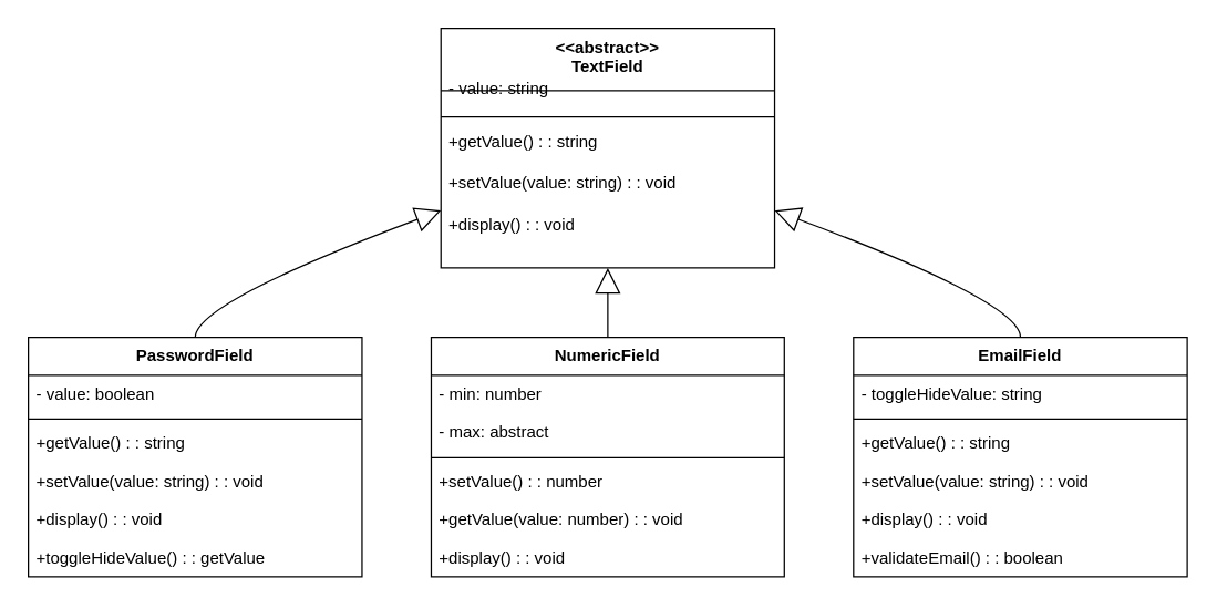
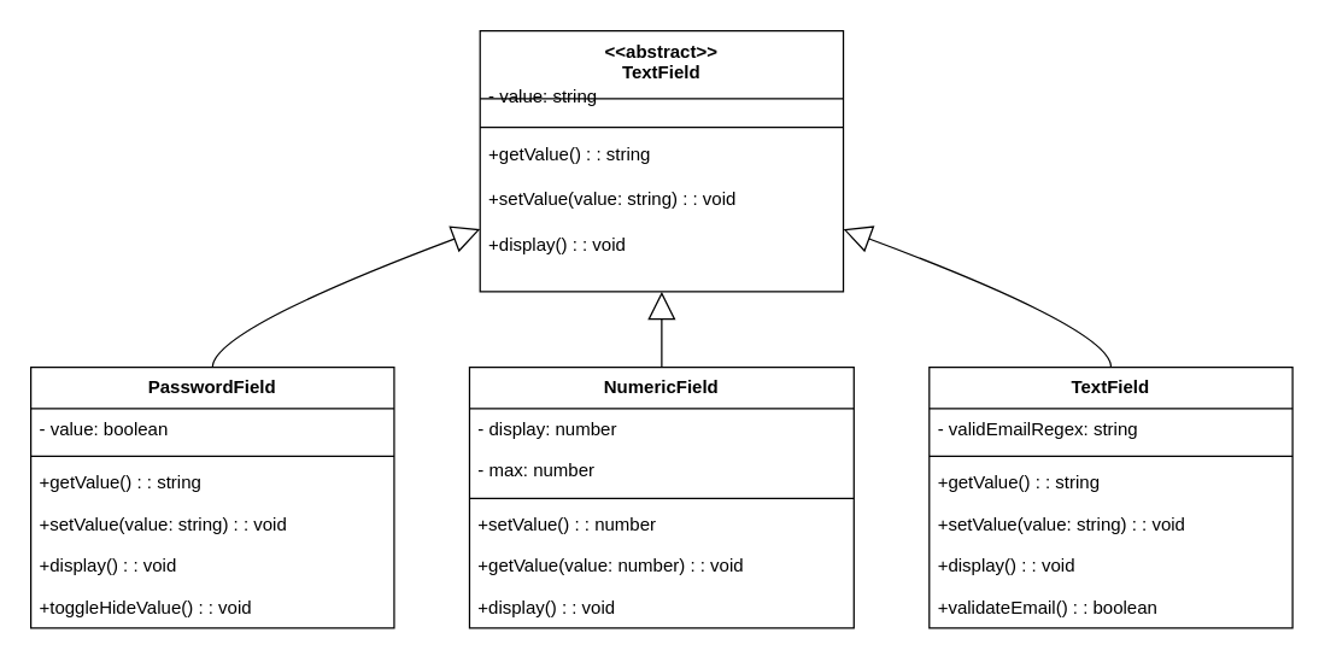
  <mxCell id="0" />
  <mxCell id="1" parent="0" />
  <mxCell id="2" value="&lt;&lt;abstract&gt;&gt;&#10;TextField" style="swimlane;fontStyle=1;align=center;verticalAlign=top;childLayout=stackLayout;horizontal=1;startSize=45;horizontalStack=0;resizeParent=1;resizeParentMax=0;resizeLast=0;collapsible=0;marginBottom=0;" vertex="1" parent="1"><mxGeometry x="318" y="20" width="241" height="173" as="geometry" /></mxCell>
  <mxCell id="3" value="- value: string" style="text;strokeColor=none;fillColor=none;align=left;verticalAlign=top;spacingLeft=4;spacingRight=4;overflow=hidden;rotatable=0;points=[[0,0.5],[1,0.5]];portConstraint=eastwest;" vertex="1" parent="2"><mxGeometry y="30" width="241" height="30" as="geometry" /></mxCell>
  <mxCell id="4" style="line;strokeWidth=1;fillColor=none;align=left;verticalAlign=middle;spacingTop=-1;spacingLeft=3;spacingRight=3;rotatable=0;labelPosition=right;points=[];portConstraint=eastwest;strokeColor=inherit;" vertex="1" parent="2"><mxGeometry y="60" width="241" height="8" as="geometry" /></mxCell>
  <mxCell id="5" value="+getValue() : : string" style="text;strokeColor=none;fillColor=none;align=left;verticalAlign=top;spacingLeft=4;spacingRight=4;overflow=hidden;rotatable=0;points=[[0,0.5],[1,0.5]];portConstraint=eastwest;" vertex="1" parent="2"><mxGeometry y="68" width="241" height="30" as="geometry" /></mxCell>
  <mxCell id="6" value="+setValue(value: string) : : void" style="text;strokeColor=none;fillColor=none;align=left;verticalAlign=top;spacingLeft=4;spacingRight=4;overflow=hidden;rotatable=0;points=[[0,0.5],[1,0.5]];portConstraint=eastwest;" vertex="1" parent="2"><mxGeometry y="98" width="241" height="30" as="geometry" /></mxCell>
  <mxCell id="7" value="+display() : : void" style="text;strokeColor=none;fillColor=none;align=left;verticalAlign=top;spacingLeft=4;spacingRight=4;overflow=hidden;rotatable=0;points=[[0,0.5],[1,0.5]];portConstraint=eastwest;" vertex="1" parent="2"><mxGeometry y="128" width="241" height="30" as="geometry" /></mxCell>
  <mxCell id="8" value="PasswordField" style="swimlane;fontStyle=1;align=center;verticalAlign=top;childLayout=stackLayout;horizontal=1;startSize=27.5;horizontalStack=0;resizeParent=1;resizeParentMax=0;resizeLast=0;collapsible=0;marginBottom=0;" vertex="1" parent="1"><mxGeometry x="20" y="243" width="241" height="173" as="geometry" /></mxCell>
  <mxCell id="9" value="- value: boolean" style="text;strokeColor=none;fillColor=none;align=left;verticalAlign=top;spacingLeft=4;spacingRight=4;overflow=hidden;rotatable=0;points=[[0,0.5],[1,0.5]];portConstraint=eastwest;" vertex="1" parent="8"><mxGeometry y="28" width="241" height="28" as="geometry" /></mxCell>
  <mxCell id="10" style="line;strokeWidth=1;fillColor=none;align=left;verticalAlign=middle;spacingTop=-1;spacingLeft=3;spacingRight=3;rotatable=0;labelPosition=right;points=[];portConstraint=eastwest;strokeColor=inherit;" vertex="1" parent="8"><mxGeometry y="55" width="241" height="8" as="geometry" /></mxCell>
  <mxCell id="11" value="+getValue() : : string" style="text;strokeColor=none;fillColor=none;align=left;verticalAlign=top;spacingLeft=4;spacingRight=4;overflow=hidden;rotatable=0;points=[[0,0.5],[1,0.5]];portConstraint=eastwest;" vertex="1" parent="8"><mxGeometry y="63" width="241" height="28" as="geometry" /></mxCell>
  <mxCell id="12" value="+setValue(value: string) : : void" style="text;strokeColor=none;fillColor=none;align=left;verticalAlign=top;spacingLeft=4;spacingRight=4;overflow=hidden;rotatable=0;points=[[0,0.5],[1,0.5]];portConstraint=eastwest;" vertex="1" parent="8"><mxGeometry y="91" width="241" height="28" as="geometry" /></mxCell>
  <mxCell id="13" value="+display() : : void" style="text;strokeColor=none;fillColor=none;align=left;verticalAlign=top;spacingLeft=4;spacingRight=4;overflow=hidden;rotatable=0;points=[[0,0.5],[1,0.5]];portConstraint=eastwest;" vertex="1" parent="8"><mxGeometry y="118" width="241" height="28" as="geometry" /></mxCell>
- <mxCell id="14" value="+toggleHideValue() : : getValue" style="text;strokeColor=none;fillColor=none;align=left;verticalAlign=top;spacingLeft=4;spacingRight=4;overflow=hidden;rotatable=0;points=[[0,0.5],[1,0.5]];portConstraint=eastwest;" vertex="1" parent="8"><mxGeometry y="146" width="241" height="28" as="geometry" /></mxCell>
+ <mxCell id="14" value="+toggleHideValue() : : void" style="text;strokeColor=none;fillColor=none;align=left;verticalAlign=top;spacingLeft=4;spacingRight=4;overflow=hidden;rotatable=0;points=[[0,0.5],[1,0.5]];portConstraint=eastwest;" vertex="1" parent="8"><mxGeometry y="146" width="241" height="28" as="geometry" /></mxCell>
  <mxCell id="15" value="NumericField" style="swimlane;fontStyle=1;align=center;verticalAlign=top;childLayout=stackLayout;horizontal=1;startSize=27.5;horizontalStack=0;resizeParent=1;resizeParentMax=0;resizeLast=0;collapsible=0;marginBottom=0;" vertex="1" parent="1"><mxGeometry x="311" y="243" width="255" height="173" as="geometry" /></mxCell>
- <mxCell id="16" value="- min: number" style="text;strokeColor=none;fillColor=none;align=left;verticalAlign=top;spacingLeft=4;spacingRight=4;overflow=hidden;rotatable=0;points=[[0,0.5],[1,0.5]];portConstraint=eastwest;" vertex="1" parent="15"><mxGeometry y="28" width="255" height="28" as="geometry" /></mxCell>
- <mxCell id="17" value="- max: abstract" style="text;strokeColor=none;fillColor=none;align=left;verticalAlign=top;spacingLeft=4;spacingRight=4;overflow=hidden;rotatable=0;points=[[0,0.5],[1,0.5]];portConstraint=eastwest;" vertex="1" parent="15"><mxGeometry y="55" width="255" height="28" as="geometry" /></mxCell>
+ <mxCell id="16" value="- display: number" style="text;strokeColor=none;fillColor=none;align=left;verticalAlign=top;spacingLeft=4;spacingRight=4;overflow=hidden;rotatable=0;points=[[0,0.5],[1,0.5]];portConstraint=eastwest;" vertex="1" parent="15"><mxGeometry y="28" width="255" height="28" as="geometry" /></mxCell>
+ <mxCell id="17" value="- max: number" style="text;strokeColor=none;fillColor=none;align=left;verticalAlign=top;spacingLeft=4;spacingRight=4;overflow=hidden;rotatable=0;points=[[0,0.5],[1,0.5]];portConstraint=eastwest;" vertex="1" parent="15"><mxGeometry y="55" width="255" height="28" as="geometry" /></mxCell>
  <mxCell id="18" style="line;strokeWidth=1;fillColor=none;align=left;verticalAlign=middle;spacingTop=-1;spacingLeft=3;spacingRight=3;rotatable=0;labelPosition=right;points=[];portConstraint=eastwest;strokeColor=inherit;" vertex="1" parent="15"><mxGeometry y="83" width="255" height="8" as="geometry" /></mxCell>
  <mxCell id="19" value="+setValue() : : number" style="text;strokeColor=none;fillColor=none;align=left;verticalAlign=top;spacingLeft=4;spacingRight=4;overflow=hidden;rotatable=0;points=[[0,0.5],[1,0.5]];portConstraint=eastwest;" vertex="1" parent="15"><mxGeometry y="91" width="255" height="28" as="geometry" /></mxCell>
  <mxCell id="20" value="+getValue(value: number) : : void" style="text;strokeColor=none;fillColor=none;align=left;verticalAlign=top;spacingLeft=4;spacingRight=4;overflow=hidden;rotatable=0;points=[[0,0.5],[1,0.5]];portConstraint=eastwest;" vertex="1" parent="15"><mxGeometry y="118" width="255" height="28" as="geometry" /></mxCell>
  <mxCell id="21" value="+display() : : void" style="text;strokeColor=none;fillColor=none;align=left;verticalAlign=top;spacingLeft=4;spacingRight=4;overflow=hidden;rotatable=0;points=[[0,0.5],[1,0.5]];portConstraint=eastwest;" vertex="1" parent="15"><mxGeometry y="146" width="255" height="28" as="geometry" /></mxCell>
- <mxCell id="22" value="EmailField" style="swimlane;fontStyle=1;align=center;verticalAlign=top;childLayout=stackLayout;horizontal=1;startSize=27.5;horizontalStack=0;resizeParent=1;resizeParentMax=0;resizeLast=0;collapsible=0;marginBottom=0;" vertex="1" parent="1"><mxGeometry x="616" y="243" width="241" height="173" as="geometry" /></mxCell>
- <mxCell id="23" value="- toggleHideValue: string" style="text;strokeColor=none;fillColor=none;align=left;verticalAlign=top;spacingLeft=4;spacingRight=4;overflow=hidden;rotatable=0;points=[[0,0.5],[1,0.5]];portConstraint=eastwest;" vertex="1" parent="22"><mxGeometry y="28" width="241" height="28" as="geometry" /></mxCell>
+ <mxCell id="22" value="TextField" style="swimlane;fontStyle=1;align=center;verticalAlign=top;childLayout=stackLayout;horizontal=1;startSize=27.5;horizontalStack=0;resizeParent=1;resizeParentMax=0;resizeLast=0;collapsible=0;marginBottom=0;" vertex="1" parent="1"><mxGeometry x="616" y="243" width="241" height="173" as="geometry" /></mxCell>
+ <mxCell id="23" value="- validEmailRegex: string" style="text;strokeColor=none;fillColor=none;align=left;verticalAlign=top;spacingLeft=4;spacingRight=4;overflow=hidden;rotatable=0;points=[[0,0.5],[1,0.5]];portConstraint=eastwest;" vertex="1" parent="22"><mxGeometry y="28" width="241" height="28" as="geometry" /></mxCell>
  <mxCell id="24" style="line;strokeWidth=1;fillColor=none;align=left;verticalAlign=middle;spacingTop=-1;spacingLeft=3;spacingRight=3;rotatable=0;labelPosition=right;points=[];portConstraint=eastwest;strokeColor=inherit;" vertex="1" parent="22"><mxGeometry y="55" width="241" height="8" as="geometry" /></mxCell>
  <mxCell id="25" value="+getValue() : : string" style="text;strokeColor=none;fillColor=none;align=left;verticalAlign=top;spacingLeft=4;spacingRight=4;overflow=hidden;rotatable=0;points=[[0,0.5],[1,0.5]];portConstraint=eastwest;" vertex="1" parent="22"><mxGeometry y="63" width="241" height="28" as="geometry" /></mxCell>
  <mxCell id="26" value="+setValue(value: string) : : void" style="text;strokeColor=none;fillColor=none;align=left;verticalAlign=top;spacingLeft=4;spacingRight=4;overflow=hidden;rotatable=0;points=[[0,0.5],[1,0.5]];portConstraint=eastwest;" vertex="1" parent="22"><mxGeometry y="91" width="241" height="28" as="geometry" /></mxCell>
  <mxCell id="27" value="+display() : : void" style="text;strokeColor=none;fillColor=none;align=left;verticalAlign=top;spacingLeft=4;spacingRight=4;overflow=hidden;rotatable=0;points=[[0,0.5],[1,0.5]];portConstraint=eastwest;" vertex="1" parent="22"><mxGeometry y="118" width="241" height="28" as="geometry" /></mxCell>
  <mxCell id="28" value="+validateEmail() : : boolean" style="text;strokeColor=none;fillColor=none;align=left;verticalAlign=top;spacingLeft=4;spacingRight=4;overflow=hidden;rotatable=0;points=[[0,0.5],[1,0.5]];portConstraint=eastwest;" vertex="1" parent="22"><mxGeometry y="146" width="241" height="28" as="geometry" /></mxCell>
  <mxCell id="29" value="" style="curved=1;startArrow=block;startSize=16;startFill=0;endArrow=none;exitX=0;exitY=0.76;entryX=0.5;entryY=0;" edge="1" parent="1" source="2" target="8"><mxGeometry relative="1" as="geometry"><Array as="points"><mxPoint x="141" y="218" /></Array></mxGeometry></mxCell>
  <mxCell id="30" value="" style="curved=1;startArrow=block;startSize=16;startFill=0;endArrow=none;exitX=0.5;exitY=1;entryX=0.5;entryY=0;" edge="1" parent="1" source="2" target="15"><mxGeometry relative="1" as="geometry"><Array as="points" /></mxGeometry></mxCell>
  <mxCell id="31" value="" style="curved=1;startArrow=block;startSize=16;startFill=0;endArrow=none;exitX=1;exitY=0.76;entryX=0.5;entryY=0;" edge="1" parent="1" source="2" target="22"><mxGeometry relative="1" as="geometry"><Array as="points"><mxPoint x="737" y="218" /></Array></mxGeometry></mxCell>
